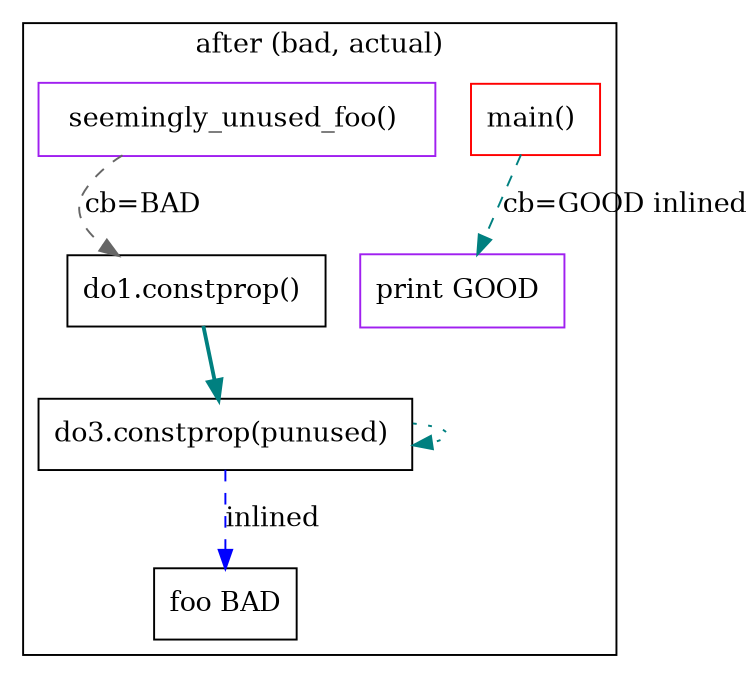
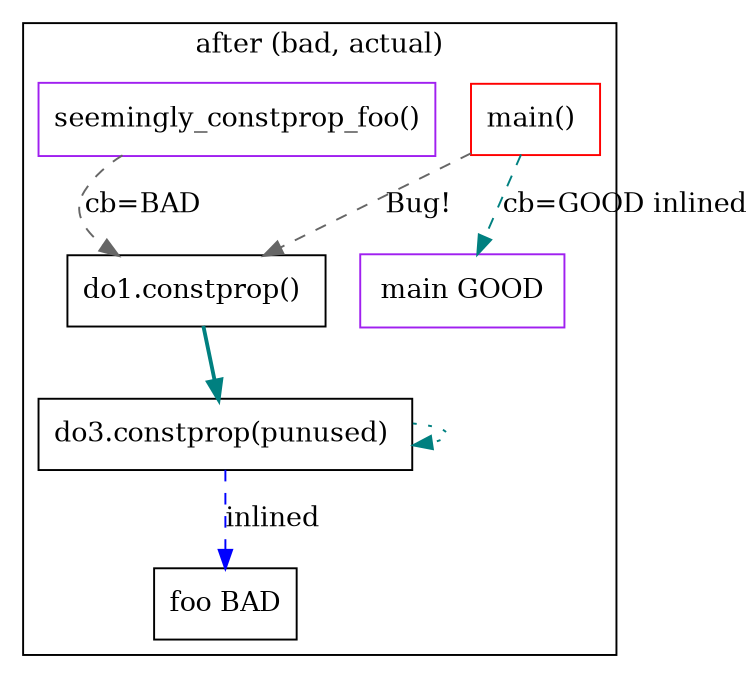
  digraph {
    node [color=black shape=record]
    edge [color=teal style=dashed]
    "main() " [color=red]
-   "print GOOD " [color=purple]
+   "print GOOD " [color=purple label="main GOOD"]
    "do1.constprop() "
    "do3.constprop(punused) "
-   "seemingly_unused_foo() " [color=purple]
+   "seemingly_unused_foo() " [color=purple label="seemingly_constprop_foo()"]
    n6 [label="foo BAD"]
    subgraph cluster_1 {
      label="after (bad, actual)"
      "main() "
      "print GOOD "
      "do1.constprop() "
      "do3.constprop(punused) "
      "seemingly_unused_foo() "
      n6
    }
    "main() " -> "print GOOD " [label="cb=GOOD inlined"]
+   "main() " -> "do1.constprop() " [color=gray40 label="Bug!"]
    "do1.constprop() " -> "do3.constprop(punused) " [style=bold]
    "do3.constprop(punused) " -> "do3.constprop(punused) " [style=dotted]
    "do3.constprop(punused) " -> n6 [color=blue label=inlined]
    "seemingly_unused_foo() " -> "do1.constprop() " [color=gray40 label="cb=BAD"]
  }
